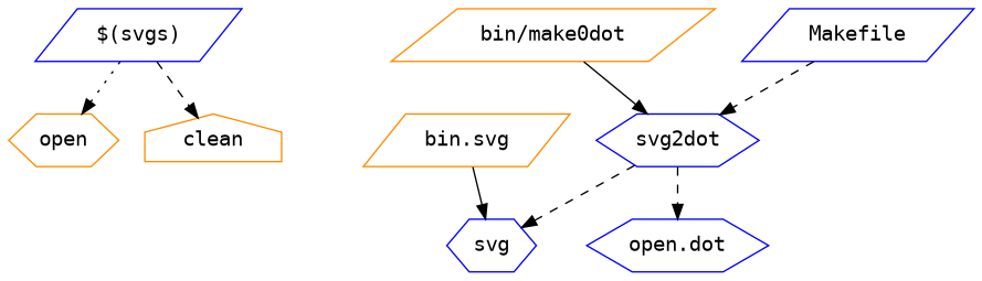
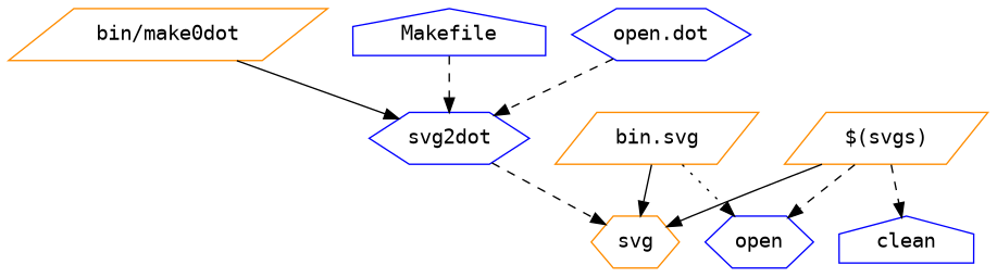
  digraph {
    fontname="DejaVu Sans Mono"
    node [color=blue fontname="DejaVu Sans Mono" shape=hexagon]
    edge [fontname="DejaVu Sans Mono" style=dashed]
-   "$(svgs)" [shape=parallelogram]
-   svg
-   open [color=darkorange]
-   clean [color=darkorange shape=house]
+   "$(svgs)" [color=darkorange shape=parallelogram]
+   svg [color=darkorange]
+   open
+   clean [shape=house]
    n5 [label=svg2dot]
    n6 [color=darkorange label="bin.svg" shape=parallelogram]
    n7 [color=darkorange label="bin/make0dot" shape=parallelogram]
-   Makefile [shape=parallelogram]
+   Makefile [shape=house]
    n9 [label="open.dot"]
-   "$(svgs)" -> open [style=dotted]
+   "$(svgs)" -> svg [style=solid]
+   "$(svgs)" -> open
    "$(svgs)" -> clean
    n5 -> svg
    n6 -> svg [style=solid]
+   n6 -> open [style=dotted]
    n7 -> n5 [style=solid]
    Makefile -> n5
-   n5 -> n9
+   n9 -> n5
  }
